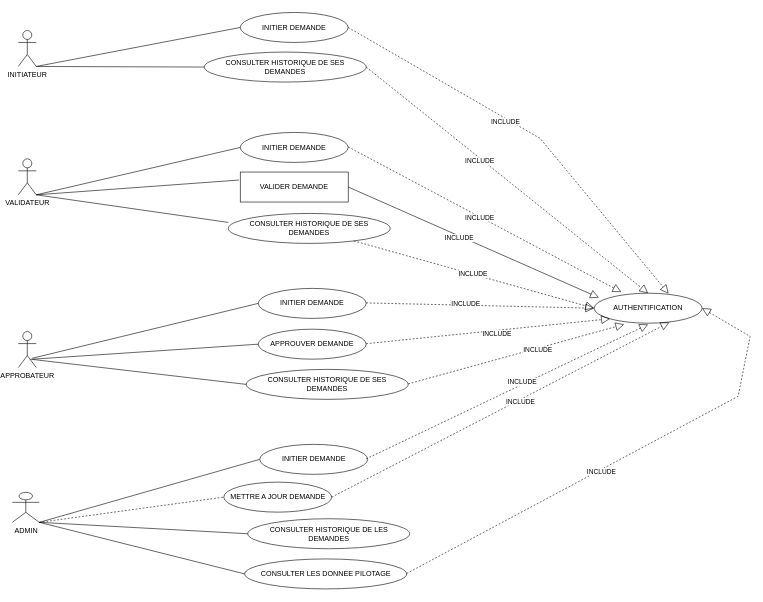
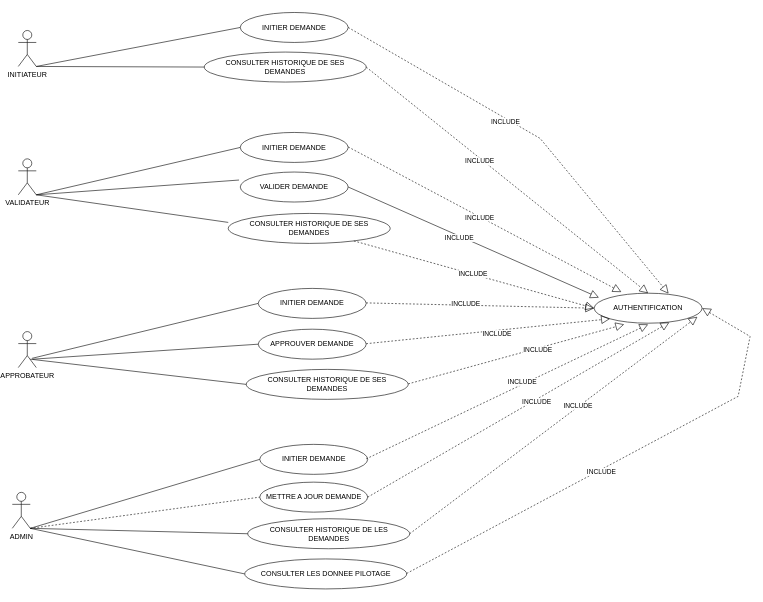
  <mxCell id="0" />
  <mxCell id="1" parent="0" />
  <mxCell id="2" value="INITIATEUR" style="shape=umlActor;verticalLabelPosition=bottom;verticalAlign=top;html=1;" vertex="1" parent="1"><mxGeometry x="30" y="50" width="30" height="60" as="geometry" /></mxCell>
  <mxCell id="3" value="VALIDATEUR" style="shape=umlActor;verticalLabelPosition=bottom;verticalAlign=top;html=1;" vertex="1" parent="1"><mxGeometry x="30" y="264" width="30" height="60" as="geometry" /></mxCell>
  <mxCell id="4" value="APPROBATEUR" style="shape=umlActor;verticalLabelPosition=bottom;verticalAlign=top;html=1;" vertex="1" parent="1"><mxGeometry x="30" y="552" width="30" height="60" as="geometry" /></mxCell>
- <mxCell id="5" value="ADMIN" style="shape=umlActor;verticalLabelPosition=bottom;verticalAlign=top;html=1;" vertex="1" parent="1"><mxGeometry x="20" y="820" width="45" height="50" as="geometry" /></mxCell>
+ <mxCell id="5" value="ADMIN" style="shape=umlActor;verticalLabelPosition=bottom;verticalAlign=top;html=1;" vertex="1" parent="1"><mxGeometry x="20" y="820" width="30" height="60" as="geometry" /></mxCell>
  <mxCell id="6" value="AUTHENTIFICATION" style="ellipse;whiteSpace=wrap;html=1;" vertex="1" parent="1"><mxGeometry x="990" y="488" width="180" height="50" as="geometry" /></mxCell>
  <mxCell id="7" value="INITIER DEMANDE" style="ellipse;whiteSpace=wrap;html=1;" vertex="1" parent="1"><mxGeometry x="400" y="20" width="180" height="50" as="geometry" /></mxCell>
  <mxCell id="8" value="CONSULTER HISTORIQUE DE SES DEMANDES" style="ellipse;whiteSpace=wrap;html=1;" vertex="1" parent="1"><mxGeometry x="340" y="86" width="270" height="50" as="geometry" /></mxCell>
  <mxCell id="9" value="INITIER DEMANDE" style="ellipse;whiteSpace=wrap;html=1;" vertex="1" parent="1"><mxGeometry x="400" y="220" width="180" height="50" as="geometry" /></mxCell>
  <mxCell id="10" value="CONSULTER HISTORIQUE DE SES DEMANDES" style="ellipse;whiteSpace=wrap;html=1;" vertex="1" parent="1"><mxGeometry x="380" y="355" width="270" height="50" as="geometry" /></mxCell>
- <mxCell id="11" value="VALIDER DEMANDE" style="whiteSpace=wrap;html=1;rounded=0;" vertex="1" parent="1"><mxGeometry x="400" y="286" width="180" height="50" as="geometry" /></mxCell>
+ <mxCell id="11" value="VALIDER DEMANDE" style="ellipse;whiteSpace=wrap;html=1;" vertex="1" parent="1"><mxGeometry x="400" y="286" width="180" height="50" as="geometry" /></mxCell>
  <mxCell id="12" value="INITIER DEMANDE" style="ellipse;whiteSpace=wrap;html=1;" vertex="1" parent="1"><mxGeometry x="430" y="480" width="180" height="50" as="geometry" /></mxCell>
  <mxCell id="13" value="CONSULTER HISTORIQUE DE SES DEMANDES" style="ellipse;whiteSpace=wrap;html=1;" vertex="1" parent="1"><mxGeometry x="410" y="615" width="270" height="50" as="geometry" /></mxCell>
  <mxCell id="14" value="APPROUVER DEMANDE" style="ellipse;whiteSpace=wrap;html=1;" vertex="1" parent="1"><mxGeometry x="430" y="548" width="180" height="50" as="geometry" /></mxCell>
  <mxCell id="15" value="INITIER DEMANDE" style="ellipse;whiteSpace=wrap;html=1;" vertex="1" parent="1"><mxGeometry x="432.5" y="740" width="180" height="50" as="geometry" /></mxCell>
  <mxCell id="16" value="CONSULTER HISTORIQUE DE LES DEMANDES" style="ellipse;whiteSpace=wrap;html=1;" vertex="1" parent="1"><mxGeometry x="412.5" y="864" width="270" height="50" as="geometry" /></mxCell>
- <mxCell id="17" value="METTRE A JOUR DEMANDE" style="ellipse;whiteSpace=wrap;html=1;" vertex="1" parent="1"><mxGeometry x="372.5" y="803" width="180" height="50" as="geometry" /></mxCell>
+ <mxCell id="17" value="METTRE A JOUR DEMANDE" style="ellipse;whiteSpace=wrap;html=1;" vertex="1" parent="1"><mxGeometry x="432.5" y="803" width="180" height="50" as="geometry" /></mxCell>
  <mxCell id="18" value="CONSULTER LES DONNEE PILOTAGE" style="ellipse;whiteSpace=wrap;html=1;" vertex="1" parent="1"><mxGeometry x="407.5" y="931" width="270" height="50" as="geometry" /></mxCell>
  <mxCell id="19" value="" style="endArrow=block;dashed=1;endFill=0;endSize=12;html=1;rounded=0;exitX=1;exitY=0.5;exitDx=0;exitDy=0;entryX=0.5;entryY=0;entryDx=0;entryDy=0;" edge="1" parent="1" source="8" target="6"><mxGeometry width="160" relative="1" as="geometry"><mxPoint x="510" y="200" as="sourcePoint" /><mxPoint x="670" y="200" as="targetPoint" /></mxGeometry></mxCell>
  <mxCell id="20" value="INCLUDE" style="edgeLabel;html=1;align=center;verticalAlign=middle;resizable=0;points=[];" vertex="1" connectable="0" parent="19"><mxGeometry x="-0.188" y="-4" relative="1" as="geometry"><mxPoint as="offset" /></mxGeometry></mxCell>
  <mxCell id="21" value="" style="endArrow=block;dashed=1;endFill=0;endSize=12;html=1;rounded=0;exitX=1;exitY=0.5;exitDx=0;exitDy=0;entryX=0.689;entryY=0.013;entryDx=0;entryDy=0;entryPerimeter=0;" edge="1" parent="1" source="7" target="6"><mxGeometry width="160" relative="1" as="geometry"><mxPoint x="620" y="44.17" as="sourcePoint" /><mxPoint x="780" y="44.17" as="targetPoint" /><Array as="points"><mxPoint x="900" y="230" /></Array></mxGeometry></mxCell>
  <mxCell id="22" value="INCLUDE" style="edgeLabel;html=1;align=center;verticalAlign=middle;resizable=0;points=[];" vertex="1" connectable="0" parent="21"><mxGeometry x="-0.134" y="-5" relative="1" as="geometry"><mxPoint as="offset" /></mxGeometry></mxCell>
  <mxCell id="23" value="" style="endArrow=block;dashed=1;endFill=0;endSize=12;html=1;rounded=0;entryX=0.252;entryY=-0.04;entryDx=0;entryDy=0;entryPerimeter=0;" edge="1" parent="1" target="6"><mxGeometry width="160" relative="1" as="geometry"><mxPoint x="580" y="244.17" as="sourcePoint" /><mxPoint x="740" y="244.17" as="targetPoint" /></mxGeometry></mxCell>
  <mxCell id="24" value="INCLUDE" style="edgeLabel;html=1;align=center;verticalAlign=middle;resizable=0;points=[];" vertex="1" connectable="0" parent="23"><mxGeometry x="-0.037" y="-1" relative="1" as="geometry"><mxPoint as="offset" /></mxGeometry></mxCell>
  <mxCell id="25" value="" style="endArrow=block;dashed=0;endFill=0;endSize=12;html=1;rounded=0;exitX=1;exitY=0.5;exitDx=0;exitDy=0;entryX=0.044;entryY=0.147;entryDx=0;entryDy=0;entryPerimeter=0;" edge="1" parent="1" source="11" target="6"><mxGeometry width="160" relative="1" as="geometry"><mxPoint x="740" y="560" as="sourcePoint" /><mxPoint x="900" y="560" as="targetPoint" /></mxGeometry></mxCell>
  <mxCell id="26" value="INCLUDE" style="edgeLabel;html=1;align=center;verticalAlign=middle;resizable=0;points=[];" vertex="1" connectable="0" parent="25"><mxGeometry x="-0.106" y="-3" relative="1" as="geometry"><mxPoint x="-1" y="-1" as="offset" /></mxGeometry></mxCell>
  <mxCell id="27" value="" style="endArrow=block;dashed=1;endFill=0;endSize=12;html=1;rounded=0;entryX=0;entryY=0.5;entryDx=0;entryDy=0;" edge="1" parent="1" source="10" target="6"><mxGeometry width="160" relative="1" as="geometry"><mxPoint x="740" y="598" as="sourcePoint" /><mxPoint x="980" y="550" as="targetPoint" /></mxGeometry></mxCell>
  <mxCell id="28" value="INCLUDE" style="edgeLabel;html=1;align=center;verticalAlign=middle;resizable=0;points=[];" vertex="1" connectable="0" parent="27"><mxGeometry x="-0.008" y="1" relative="1" as="geometry"><mxPoint x="-1" as="offset" /></mxGeometry></mxCell>
  <mxCell id="29" value="" style="endArrow=block;dashed=1;endFill=0;endSize=12;html=1;rounded=0;entryX=0;entryY=0.5;entryDx=0;entryDy=0;" edge="1" parent="1" target="6"><mxGeometry width="160" relative="1" as="geometry"><mxPoint x="610" y="504.17" as="sourcePoint" /><mxPoint x="770" y="504.17" as="targetPoint" /></mxGeometry></mxCell>
  <mxCell id="30" value="INCLUDE" style="edgeLabel;html=1;align=center;verticalAlign=middle;resizable=0;points=[];" vertex="1" connectable="0" parent="29"><mxGeometry x="-0.13" y="3" relative="1" as="geometry"><mxPoint as="offset" /></mxGeometry></mxCell>
  <mxCell id="31" value="" style="endArrow=block;dashed=1;endFill=0;endSize=12;html=1;rounded=0;entryX=0;entryY=1;entryDx=0;entryDy=0;" edge="1" parent="1" target="6"><mxGeometry width="160" relative="1" as="geometry"><mxPoint x="610" y="572.17" as="sourcePoint" /><mxPoint x="770" y="572.17" as="targetPoint" /></mxGeometry></mxCell>
  <mxCell id="32" value="INCLUDE" style="edgeLabel;html=1;align=center;verticalAlign=middle;resizable=0;points=[];" vertex="1" connectable="0" parent="31"><mxGeometry x="0.073" y="-5" relative="1" as="geometry"><mxPoint x="-1" y="1" as="offset" /></mxGeometry></mxCell>
  <mxCell id="33" value="" style="endArrow=block;dashed=1;endFill=0;endSize=12;html=1;rounded=0;entryX=0.278;entryY=1.04;entryDx=0;entryDy=0;entryPerimeter=0;" edge="1" parent="1" target="6"><mxGeometry width="160" relative="1" as="geometry"><mxPoint x="680" y="639.17" as="sourcePoint" /><mxPoint x="840" y="639.17" as="targetPoint" /></mxGeometry></mxCell>
  <mxCell id="34" value="INCLUDE" style="edgeLabel;html=1;align=center;verticalAlign=middle;resizable=0;points=[];" vertex="1" connectable="0" parent="33"><mxGeometry x="0.202" y="-3" relative="1" as="geometry"><mxPoint x="-1" as="offset" /></mxGeometry></mxCell>
  <mxCell id="35" value="" style="endArrow=block;dashed=1;endFill=0;endSize=12;html=1;rounded=0;" edge="1" parent="1"><mxGeometry width="160" relative="1" as="geometry"><mxPoint x="610" y="764.17" as="sourcePoint" /><mxPoint x="1080" y="540" as="targetPoint" /></mxGeometry></mxCell>
  <mxCell id="36" value="INCLUDE" style="edgeLabel;html=1;align=center;verticalAlign=middle;resizable=0;points=[];" vertex="1" connectable="0" parent="35"><mxGeometry x="0.11" y="5" relative="1" as="geometry"><mxPoint x="1" as="offset" /></mxGeometry></mxCell>
  <mxCell id="37" value="" style="endArrow=block;dashed=1;endFill=0;endSize=12;html=1;rounded=0;exitX=1;exitY=0.5;exitDx=0;exitDy=0;entryX=0.696;entryY=0.973;entryDx=0;entryDy=0;entryPerimeter=0;" edge="1" parent="1" source="17" target="6"><mxGeometry width="160" relative="1" as="geometry"><mxPoint x="747" y="817" as="sourcePoint" /><mxPoint x="907" y="817" as="targetPoint" /></mxGeometry></mxCell>
  <mxCell id="38" value="INCLUDE" style="edgeLabel;html=1;align=center;verticalAlign=middle;resizable=0;points=[];" vertex="1" connectable="0" parent="37"><mxGeometry x="0.112" y="-3" relative="1" as="geometry"><mxPoint as="offset" /></mxGeometry></mxCell>
+ <mxCell id="39" value="" style="endArrow=block;dashed=1;endFill=0;endSize=12;html=1;rounded=0;exitX=1;exitY=0.5;exitDx=0;exitDy=0;entryX=0.956;entryY=0.787;entryDx=0;entryDy=0;entryPerimeter=0;" edge="1" parent="1" source="16" target="6"><mxGeometry width="160" relative="1" as="geometry"><mxPoint x="747" y="855" as="sourcePoint" /><mxPoint x="907" y="855" as="targetPoint" /></mxGeometry></mxCell>
+ <mxCell id="40" value="INCLUDE" style="edgeLabel;html=1;align=center;verticalAlign=middle;resizable=0;points=[];" vertex="1" connectable="0" parent="39"><mxGeometry x="0.171" y="2" relative="1" as="geometry"><mxPoint as="offset" /></mxGeometry></mxCell>
  <mxCell id="41" value="" style="endArrow=block;dashed=1;endFill=0;endSize=12;html=1;rounded=0;entryX=1;entryY=0.5;entryDx=0;entryDy=0;" edge="1" parent="1" target="6"><mxGeometry width="160" relative="1" as="geometry"><mxPoint x="677.5" y="955.17" as="sourcePoint" /><mxPoint x="1330" y="550" as="targetPoint" /><Array as="points"><mxPoint x="1230" y="660" /><mxPoint x="1250" y="560" /></Array></mxGeometry></mxCell>
  <mxCell id="42" value="INCLUDE" style="edgeLabel;html=1;align=center;verticalAlign=middle;resizable=0;points=[];" vertex="1" connectable="0" parent="41"><mxGeometry x="-0.108" y="-3" relative="1" as="geometry"><mxPoint as="offset" /></mxGeometry></mxCell>
  <mxCell id="43" value="" style="endArrow=none;html=1;rounded=0;entryX=0;entryY=0.5;entryDx=0;entryDy=0;exitX=1;exitY=1;exitDx=0;exitDy=0;exitPerimeter=0;" edge="1" parent="1" source="2" target="7"><mxGeometry width="50" height="50" relative="1" as="geometry"><mxPoint x="70" y="105" as="sourcePoint" /><mxPoint x="120" y="55" as="targetPoint" /></mxGeometry></mxCell>
  <mxCell id="44" value="" style="endArrow=none;html=1;rounded=0;entryX=0;entryY=0.5;entryDx=0;entryDy=0;exitX=1;exitY=1;exitDx=0;exitDy=0;exitPerimeter=0;" edge="1" parent="1" source="2" target="8"><mxGeometry width="50" height="50" relative="1" as="geometry"><mxPoint x="70" y="122" as="sourcePoint" /><mxPoint x="270" y="86" as="targetPoint" /></mxGeometry></mxCell>
  <mxCell id="45" value="" style="endArrow=none;html=1;rounded=0;entryX=0;entryY=0.5;entryDx=0;entryDy=0;exitX=1;exitY=1;exitDx=0;exitDy=0;exitPerimeter=0;" edge="1" parent="1" source="3" target="9"><mxGeometry width="50" height="50" relative="1" as="geometry"><mxPoint x="60" y="330" as="sourcePoint" /><mxPoint x="330" y="286" as="targetPoint" /></mxGeometry></mxCell>
  <mxCell id="46" value="" style="endArrow=none;html=1;rounded=0;entryX=-0.011;entryY=0.267;entryDx=0;entryDy=0;entryPerimeter=0;exitX=1;exitY=1;exitDx=0;exitDy=0;exitPerimeter=0;" edge="1" parent="1" source="3" target="11"><mxGeometry width="50" height="50" relative="1" as="geometry"><mxPoint x="70" y="300" as="sourcePoint" /><mxPoint x="400" y="260" as="targetPoint" /></mxGeometry></mxCell>
  <mxCell id="47" value="" style="endArrow=none;html=1;rounded=0;entryX=0;entryY=0.3;entryDx=0;entryDy=0;entryPerimeter=0;exitX=1;exitY=1;exitDx=0;exitDy=0;exitPerimeter=0;" edge="1" parent="1" source="3" target="10"><mxGeometry width="50" height="50" relative="1" as="geometry"><mxPoint x="70" y="300" as="sourcePoint" /><mxPoint x="399.98" y="309.82" as="targetPoint" /></mxGeometry></mxCell>
  <mxCell id="48" value="" style="endArrow=none;html=1;rounded=0;entryX=0;entryY=0.5;entryDx=0;entryDy=0;" edge="1" parent="1" target="13"><mxGeometry width="50" height="50" relative="1" as="geometry"><mxPoint x="50" y="598" as="sourcePoint" /><mxPoint x="340" y="692" as="targetPoint" /></mxGeometry></mxCell>
  <mxCell id="49" value="" style="endArrow=none;html=1;rounded=0;entryX=0;entryY=0.5;entryDx=0;entryDy=0;exitX=0.756;exitY=0.744;exitDx=0;exitDy=0;exitPerimeter=0;" edge="1" parent="1" source="4" target="12"><mxGeometry width="50" height="50" relative="1" as="geometry"><mxPoint x="60" y="600" as="sourcePoint" /><mxPoint x="420" y="622" as="targetPoint" /></mxGeometry></mxCell>
  <mxCell id="50" value="" style="endArrow=none;html=1;rounded=0;entryX=0;entryY=0.5;entryDx=0;entryDy=0;exitX=0.8;exitY=0.767;exitDx=0;exitDy=0;exitPerimeter=0;" edge="1" parent="1" source="4" target="14"><mxGeometry width="50" height="50" relative="1" as="geometry"><mxPoint x="70" y="600" as="sourcePoint" /><mxPoint x="432.2" y="520" as="targetPoint" /></mxGeometry></mxCell>
  <mxCell id="51" value="" style="endArrow=none;html=1;rounded=0;entryX=0;entryY=0.5;entryDx=0;entryDy=0;exitX=1;exitY=1;exitDx=0;exitDy=0;exitPerimeter=0;" edge="1" parent="1" source="5" target="18"><mxGeometry width="50" height="50" relative="1" as="geometry"><mxPoint x="52.5" y="872" as="sourcePoint" /><mxPoint x="412.5" y="914" as="targetPoint" /></mxGeometry></mxCell>
  <mxCell id="52" value="" style="endArrow=none;html=1;rounded=0;entryX=0;entryY=0.5;entryDx=0;entryDy=0;exitX=1;exitY=1;exitDx=0;exitDy=0;exitPerimeter=0;" edge="1" parent="1" source="5" target="16"><mxGeometry width="50" height="50" relative="1" as="geometry"><mxPoint x="50" y="838" as="sourcePoint" /><mxPoint x="408" y="914" as="targetPoint" /></mxGeometry></mxCell>
  <mxCell id="53" value="" style="endArrow=none;html=1;rounded=0;entryX=0;entryY=0.5;entryDx=0;entryDy=0;exitX=1;exitY=1;exitDx=0;exitDy=0;exitPerimeter=0;dashed=1;" edge="1" parent="1" source="5" target="17"><mxGeometry width="50" height="50" relative="1" as="geometry"><mxPoint x="50" y="855" as="sourcePoint" /><mxPoint x="413" y="864" as="targetPoint" /></mxGeometry></mxCell>
  <mxCell id="54" value="" style="endArrow=none;html=1;rounded=0;entryX=0;entryY=0.5;entryDx=0;entryDy=0;exitX=1;exitY=1;exitDx=0;exitDy=0;exitPerimeter=0;" edge="1" parent="1" source="5" target="15"><mxGeometry width="50" height="50" relative="1" as="geometry"><mxPoint x="47.5" y="853" as="sourcePoint" /><mxPoint x="430.5" y="801" as="targetPoint" /></mxGeometry></mxCell>
